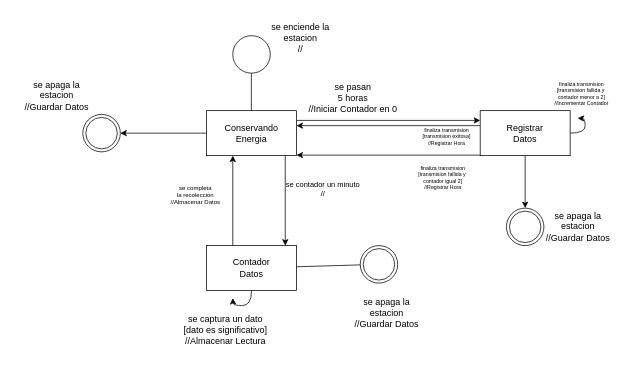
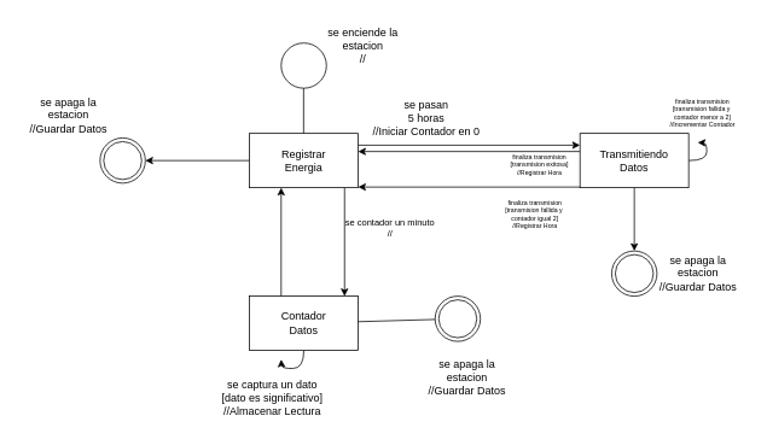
  <mxCell id="0" />
  <mxCell id="1" parent="0" />
  <mxCell id="2" value="" style="ellipse;whiteSpace=wrap;html=1;aspect=fixed;" vertex="1" parent="1"><mxGeometry x="310" y="47" width="50" height="50" as="geometry" /></mxCell>
  <mxCell id="3" value="" style="endArrow=none;html=1;rounded=0;" edge="1" parent="1"><mxGeometry width="50" height="50" relative="1" as="geometry"><mxPoint x="334.76" y="147" as="sourcePoint" /><mxPoint x="334.76" y="97" as="targetPoint" /></mxGeometry></mxCell>
  <mxCell id="4" value="" style="edgeStyle=orthogonalEdgeStyle;rounded=0;orthogonalLoop=1;jettySize=auto;html=1;" edge="1" parent="1"><mxGeometry relative="1" as="geometry"><mxPoint x="380" y="207" as="sourcePoint" /><mxPoint x="380" y="327" as="targetPoint" /></mxGeometry></mxCell>
  <mxCell id="5" value="" style="edgeStyle=orthogonalEdgeStyle;rounded=0;orthogonalLoop=1;jettySize=auto;html=1;" edge="1" parent="1"><mxGeometry relative="1" as="geometry"><mxPoint x="395" y="160" as="sourcePoint" /><mxPoint x="640" y="160" as="targetPoint" /></mxGeometry></mxCell>
  <mxCell id="6" style="edgeStyle=orthogonalEdgeStyle;rounded=0;orthogonalLoop=1;jettySize=auto;html=1;" edge="1" parent="1" source="7" target="28"><mxGeometry relative="1" as="geometry" /></mxCell>
- <mxCell id="7" value="Conservando&lt;div&gt;Energia&lt;/div&gt;" style="rounded=0;whiteSpace=wrap;html=1;" vertex="1" parent="1"><mxGeometry x="275" y="147" width="120" height="60" as="geometry" /></mxCell>
+ <mxCell id="7" value="Registrar&lt;div&gt;Energia&lt;/div&gt;" style="rounded=0;whiteSpace=wrap;html=1;" vertex="1" parent="1"><mxGeometry x="275" y="147" width="120" height="60" as="geometry" /></mxCell>
  <mxCell id="8" value="se enciende la&lt;div&gt;estacion&lt;/div&gt;&lt;div&gt;//&lt;/div&gt;" style="text;html=1;align=center;verticalAlign=middle;resizable=0;points=[];autosize=1;strokeColor=none;fillColor=none;" vertex="1" parent="1"><mxGeometry x="350" y="20" width="100" height="60" as="geometry" /></mxCell>
  <mxCell id="9" style="edgeStyle=orthogonalEdgeStyle;rounded=0;orthogonalLoop=1;jettySize=auto;html=1;" edge="1" parent="1"><mxGeometry relative="1" as="geometry"><mxPoint x="310" y="327" as="sourcePoint" /><mxPoint x="310" y="207" as="targetPoint" /></mxGeometry></mxCell>
  <mxCell id="10" style="edgeStyle=orthogonalEdgeStyle;rounded=0;orthogonalLoop=1;jettySize=auto;html=1;curved=1;" edge="1" parent="1" source="11"><mxGeometry relative="1" as="geometry"><mxPoint x="310" y="397" as="targetPoint" /></mxGeometry></mxCell>
  <mxCell id="11" value="Contador&lt;div&gt;Datos&lt;/div&gt;" style="whiteSpace=wrap;html=1;rounded=0;" vertex="1" parent="1"><mxGeometry x="275" y="327" width="120" height="60" as="geometry" /></mxCell>
  <mxCell id="12" value="&lt;h5&gt;&lt;span style=&quot;font-weight: normal;&quot;&gt;se contador un minuto&lt;br&gt;//&lt;/span&gt;&lt;/h5&gt;" style="text;html=1;align=center;verticalAlign=middle;resizable=0;points=[];autosize=1;strokeColor=none;fillColor=none;" vertex="1" parent="1"><mxGeometry x="380" y="217" width="100" height="70" as="geometry" /></mxCell>
- <mxCell id="13" value="&lt;h6&gt;&lt;span style=&quot;font-weight: normal;&quot;&gt;se completa&lt;br&gt;la recoleccion&lt;br&gt;//Almacenar Datos&lt;/span&gt;&lt;/h6&gt;" style="text;html=1;align=center;verticalAlign=middle;resizable=0;points=[];autosize=1;strokeColor=none;fillColor=none;" vertex="1" parent="1"><mxGeometry x="215" y="220" width="90" height="80" as="geometry" /></mxCell>
  <mxCell id="14" style="edgeStyle=orthogonalEdgeStyle;rounded=0;orthogonalLoop=1;jettySize=auto;html=1;" edge="1" parent="1"><mxGeometry relative="1" as="geometry"><mxPoint x="640" y="167" as="sourcePoint" /><mxPoint x="395" y="167" as="targetPoint" /></mxGeometry></mxCell>
  <mxCell id="15" style="edgeStyle=orthogonalEdgeStyle;rounded=0;orthogonalLoop=1;jettySize=auto;html=1;" edge="1" parent="1"><mxGeometry relative="1" as="geometry"><mxPoint x="640" y="206.31" as="sourcePoint" /><mxPoint x="395" y="206.31" as="targetPoint" /></mxGeometry></mxCell>
  <mxCell id="16" style="edgeStyle=orthogonalEdgeStyle;rounded=0;orthogonalLoop=1;jettySize=auto;html=1;curved=1;" edge="1" parent="1" source="18"><mxGeometry relative="1" as="geometry"><mxPoint x="770" y="157" as="targetPoint" /></mxGeometry></mxCell>
  <mxCell id="17" style="edgeStyle=orthogonalEdgeStyle;rounded=0;orthogonalLoop=1;jettySize=auto;html=1;" edge="1" parent="1" source="18" target="23"><mxGeometry relative="1" as="geometry" /></mxCell>
- <mxCell id="18" value="Registrar&lt;div&gt;Datos&lt;/div&gt;" style="whiteSpace=wrap;html=1;rounded=0;" vertex="1" parent="1"><mxGeometry x="640" y="147" width="120" height="60" as="geometry" /></mxCell>
+ <mxCell id="18" value="Transmitiendo&lt;div&gt;Datos&lt;/div&gt;" style="whiteSpace=wrap;html=1;rounded=0;" vertex="1" parent="1"><mxGeometry x="640" y="147" width="120" height="60" as="geometry" /></mxCell>
  <mxCell id="19" value="se pasan&lt;div&gt;5 horas&lt;/div&gt;&lt;div&gt;//Iniciar Contador en 0&lt;/div&gt;" style="text;html=1;align=center;verticalAlign=middle;resizable=0;points=[];autosize=1;strokeColor=none;fillColor=none;" vertex="1" parent="1"><mxGeometry x="400" y="100" width="140" height="60" as="geometry" /></mxCell>
  <mxCell id="20" value="&lt;h6 style=&quot;font-size: 7px;&quot;&gt;&lt;span style=&quot;font-weight: normal;&quot;&gt;finaliza transmision&lt;br&gt;[transmision exitosa]&lt;br&gt;//Registrar Hora&lt;/span&gt;&lt;/h6&gt;" style="text;html=1;align=center;verticalAlign=middle;resizable=0;points=[];autosize=1;strokeColor=none;fillColor=none;" vertex="1" parent="1"><mxGeometry x="550" y="147" width="90" height="70" as="geometry" /></mxCell>
  <mxCell id="21" value="&lt;h1 style=&quot;font-size: 7px;&quot;&gt;&lt;span style=&quot;font-weight: normal;&quot;&gt;finaliza transmision&lt;br&gt;[transmision fallida y&amp;nbsp;&lt;br&gt;contador menor a 2]&lt;br&gt;//Incrementar Contador&lt;/span&gt;&lt;/h1&gt;" style="text;html=1;align=center;verticalAlign=middle;resizable=0;points=[];autosize=1;strokeColor=none;fillColor=none;" vertex="1" parent="1"><mxGeometry x="725" y="95" width="100" height="60" as="geometry" /></mxCell>
  <mxCell id="22" value="&lt;h1 style=&quot;font-size: 7px;&quot;&gt;&lt;span style=&quot;font-weight: normal;&quot;&gt;finaliza transmision&lt;br&gt;[transmision fallida y&amp;nbsp;&lt;br&gt;contador igual 2]&lt;br&gt;//Registrar Hora&lt;/span&gt;&lt;/h1&gt;" style="text;html=1;align=center;verticalAlign=middle;resizable=0;points=[];autosize=1;strokeColor=none;fillColor=none;" vertex="1" parent="1"><mxGeometry x="545" y="207" width="90" height="60" as="geometry" /></mxCell>
  <mxCell id="23" value="" style="ellipse;shape=doubleEllipse;whiteSpace=wrap;html=1;aspect=fixed;" vertex="1" parent="1"><mxGeometry x="675" y="277" width="50" height="50" as="geometry" /></mxCell>
  <mxCell id="24" value="se apaga la&lt;div&gt;estacion&lt;/div&gt;&lt;div&gt;//Guardar Datos&lt;/div&gt;" style="text;html=1;align=center;verticalAlign=middle;resizable=0;points=[];autosize=1;strokeColor=none;fillColor=none;" vertex="1" parent="1"><mxGeometry x="715" y="272" width="110" height="60" as="geometry" /></mxCell>
  <mxCell id="25" value="" style="ellipse;shape=doubleEllipse;whiteSpace=wrap;html=1;aspect=fixed;" vertex="1" parent="1"><mxGeometry x="480" y="327" width="50" height="50" as="geometry" /></mxCell>
  <mxCell id="26" value="" style="endArrow=none;html=1;rounded=0;" edge="1" parent="1" source="11" target="25"><mxGeometry width="50" height="50" relative="1" as="geometry"><mxPoint x="484.86" y="427" as="sourcePoint" /><mxPoint x="484.86" y="377" as="targetPoint" /></mxGeometry></mxCell>
  <mxCell id="27" value="se apaga la&lt;div&gt;estacion&lt;/div&gt;&lt;div&gt;//Guardar Datos&lt;/div&gt;" style="text;html=1;align=center;verticalAlign=middle;resizable=0;points=[];autosize=1;strokeColor=none;fillColor=none;" vertex="1" parent="1"><mxGeometry x="460" y="387" width="110" height="60" as="geometry" /></mxCell>
  <mxCell id="28" value="" style="ellipse;shape=doubleEllipse;whiteSpace=wrap;html=1;aspect=fixed;" vertex="1" parent="1"><mxGeometry x="110" y="152" width="50" height="50" as="geometry" /></mxCell>
  <mxCell id="29" value="se apaga la&lt;div&gt;estacion&lt;/div&gt;&lt;div&gt;//Guardar Datos&lt;/div&gt;" style="text;html=1;align=center;verticalAlign=middle;resizable=0;points=[];autosize=1;strokeColor=none;fillColor=none;" vertex="1" parent="1"><mxGeometry x="20" y="97" width="110" height="60" as="geometry" /></mxCell>
  <mxCell id="30" value="se captura un dato&lt;div&gt;[dato es significativo]&lt;/div&gt;&lt;div&gt;//Almacenar Lectura&lt;/div&gt;" style="text;html=1;align=center;verticalAlign=middle;resizable=0;points=[];autosize=1;strokeColor=none;fillColor=none;" vertex="1" parent="1"><mxGeometry x="235" y="410" width="130" height="60" as="geometry" /></mxCell>
